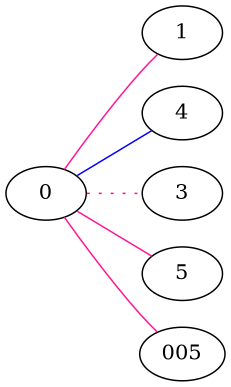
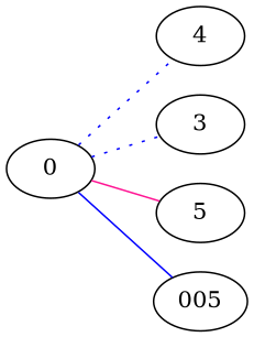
  graph {
    rankdir=LR
    node [type=physical]
    edge [color=deeppink style=solid]
    n1 [label=0 type=virtual]
-   n2 [label=1]
    n3 [label=4]
    n4 [label=3]
    n5 [label=5]
    005 [type=""]
-   n1 -- n2
-   n1 -- n3 [color=blue]
-   n1 -- n4 [style=dotted]
+   n1 -- n3 [color=blue style=dotted]
+   n1 -- n4 [color=blue style=dotted]
    n1 -- n5
-   n1 -- 005
+   n1 -- 005 [color=blue]
  }
